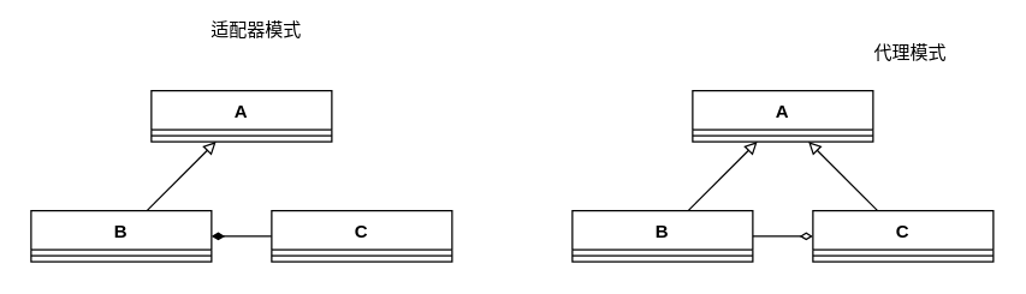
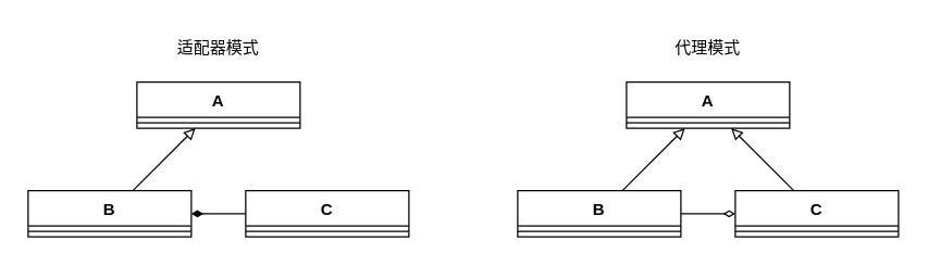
  <mxCell id="0" />
  <mxCell id="1" parent="0" />
  <mxCell id="2" value="A" style="swimlane;fontStyle=1;align=center;verticalAlign=top;childLayout=stackLayout;horizontal=1;startSize=26;horizontalStack=0;resizeParent=1;resizeParentMax=0;resizeLast=0;collapsible=1;marginBottom=0;whiteSpace=wrap;html=1;" vertex="1" parent="1"><mxGeometry x="100" y="60" width="120" height="34" as="geometry" /></mxCell>
  <mxCell id="3" value="" style="line;strokeWidth=1;fillColor=none;align=left;verticalAlign=middle;spacingTop=-1;spacingLeft=3;spacingRight=3;rotatable=0;labelPosition=right;points=[];portConstraint=eastwest;strokeColor=inherit;" vertex="1" parent="2"><mxGeometry y="26" width="120" height="8" as="geometry" /></mxCell>
  <mxCell id="4" style="edgeStyle=none;rounded=0;orthogonalLoop=1;jettySize=auto;html=1;endArrow=block;endFill=0;" edge="1" parent="1" source="5" target="2"><mxGeometry relative="1" as="geometry" /></mxCell>
  <mxCell id="5" value="B" style="swimlane;fontStyle=1;align=center;verticalAlign=top;childLayout=stackLayout;horizontal=1;startSize=26;horizontalStack=0;resizeParent=1;resizeParentMax=0;resizeLast=0;collapsible=1;marginBottom=0;whiteSpace=wrap;html=1;" vertex="1" parent="1"><mxGeometry y="140" width="120" height="34" as="geometry" x="20" /></mxCell>
  <mxCell id="6" value="" style="line;strokeWidth=1;fillColor=none;align=left;verticalAlign=middle;spacingTop=-1;spacingLeft=3;spacingRight=3;rotatable=0;labelPosition=right;points=[];portConstraint=eastwest;strokeColor=inherit;" vertex="1" parent="5"><mxGeometry y="26" width="120" height="8" as="geometry" /></mxCell>
  <mxCell id="7" style="rounded=0;orthogonalLoop=1;jettySize=auto;html=1;endArrow=diamondThin;endFill=1;" edge="1" parent="1" source="8" target="5"><mxGeometry relative="1" as="geometry" /></mxCell>
  <mxCell id="8" value="C" style="swimlane;fontStyle=1;align=center;verticalAlign=top;childLayout=stackLayout;horizontal=1;startSize=26;horizontalStack=0;resizeParent=1;resizeParentMax=0;resizeLast=0;collapsible=1;marginBottom=0;whiteSpace=wrap;html=1;" vertex="1" parent="1"><mxGeometry x="180" y="140" width="120" height="34" as="geometry" /></mxCell>
  <mxCell id="9" value="" style="line;strokeWidth=1;fillColor=none;align=left;verticalAlign=middle;spacingTop=-1;spacingLeft=3;spacingRight=3;rotatable=0;labelPosition=right;points=[];portConstraint=eastwest;strokeColor=inherit;" vertex="1" parent="8"><mxGeometry y="26" width="120" height="8" as="geometry" /></mxCell>
  <mxCell id="10" value="A" style="swimlane;fontStyle=1;align=center;verticalAlign=top;childLayout=stackLayout;horizontal=1;startSize=26;horizontalStack=0;resizeParent=1;resizeParentMax=0;resizeLast=0;collapsible=1;marginBottom=0;whiteSpace=wrap;html=1;" vertex="1" parent="1"><mxGeometry x="460" y="60" width="120" height="34" as="geometry" /></mxCell>
  <mxCell id="11" value="" style="line;strokeWidth=1;fillColor=none;align=left;verticalAlign=middle;spacingTop=-1;spacingLeft=3;spacingRight=3;rotatable=0;labelPosition=right;points=[];portConstraint=eastwest;strokeColor=inherit;" vertex="1" parent="10"><mxGeometry y="26" width="120" height="8" as="geometry" /></mxCell>
  <mxCell id="12" style="edgeStyle=none;rounded=0;orthogonalLoop=1;jettySize=auto;html=1;endArrow=block;endFill=0;" edge="1" parent="1" source="14" target="10"><mxGeometry relative="1" as="geometry" /></mxCell>
  <mxCell id="13" style="edgeStyle=none;rounded=0;orthogonalLoop=1;jettySize=auto;html=1;endArrow=diamondThin;endFill=0;" edge="1" parent="1" source="14" target="17"><mxGeometry relative="1" as="geometry" /></mxCell>
  <mxCell id="14" value="B" style="swimlane;fontStyle=1;align=center;verticalAlign=top;childLayout=stackLayout;horizontal=1;startSize=26;horizontalStack=0;resizeParent=1;resizeParentMax=0;resizeLast=0;collapsible=1;marginBottom=0;whiteSpace=wrap;html=1;" vertex="1" parent="1"><mxGeometry x="380" y="140" width="120" height="34" as="geometry" /></mxCell>
  <mxCell id="15" value="" style="line;strokeWidth=1;fillColor=none;align=left;verticalAlign=middle;spacingTop=-1;spacingLeft=3;spacingRight=3;rotatable=0;labelPosition=right;points=[];portConstraint=eastwest;strokeColor=inherit;" vertex="1" parent="14"><mxGeometry y="26" width="120" height="8" as="geometry" /></mxCell>
  <mxCell id="16" style="edgeStyle=none;rounded=0;orthogonalLoop=1;jettySize=auto;html=1;endArrow=block;endFill=0;" edge="1" parent="1" source="17" target="10"><mxGeometry relative="1" as="geometry" /></mxCell>
  <mxCell id="17" value="C" style="swimlane;fontStyle=1;align=center;verticalAlign=top;childLayout=stackLayout;horizontal=1;startSize=26;horizontalStack=0;resizeParent=1;resizeParentMax=0;resizeLast=0;collapsible=1;marginBottom=0;whiteSpace=wrap;html=1;" vertex="1" parent="1"><mxGeometry x="540" y="140" width="120" height="34" as="geometry" /></mxCell>
  <mxCell id="18" value="" style="line;strokeWidth=1;fillColor=none;align=left;verticalAlign=middle;spacingTop=-1;spacingLeft=3;spacingRight=3;rotatable=0;labelPosition=right;points=[];portConstraint=eastwest;strokeColor=inherit;" vertex="1" parent="17"><mxGeometry y="26" width="120" height="8" as="geometry" /></mxCell>
- <mxCell id="19" value="适配器模式" style="text;html=1;strokeColor=none;fillColor=none;align=center;verticalAlign=middle;whiteSpace=wrap;rounded=0;" vertex="1" parent="1"><mxGeometry x="135" y="5" width="70" height="30" as="geometry" /></mxCell>
- <mxCell id="20" value="代理模式" style="text;html=1;strokeColor=none;fillColor=none;align=center;verticalAlign=middle;whiteSpace=wrap;rounded=0;" vertex="1" parent="1"><mxGeometry x="575" y="20" width="60" height="30" as="geometry" /></mxCell>
+ <mxCell id="19" value="适配器模式" style="text;html=1;strokeColor=none;fillColor=none;align=center;verticalAlign=middle;whiteSpace=wrap;rounded=0;" vertex="1" parent="1"><mxGeometry x="125" y="20" width="70" height="30" as="geometry" /></mxCell>
+ <mxCell id="20" value="代理模式" style="text;html=1;strokeColor=none;fillColor=none;align=center;verticalAlign=middle;whiteSpace=wrap;rounded=0;" vertex="1" parent="1"><mxGeometry x="490" y="20" width="60" height="30" as="geometry" /></mxCell>
